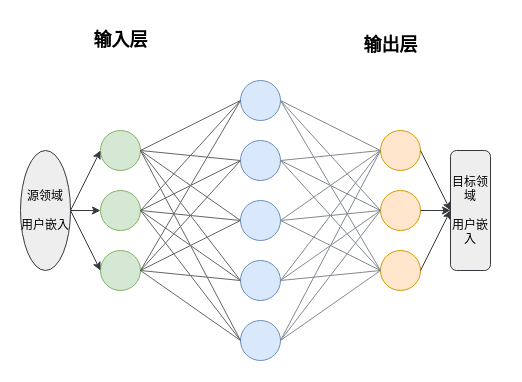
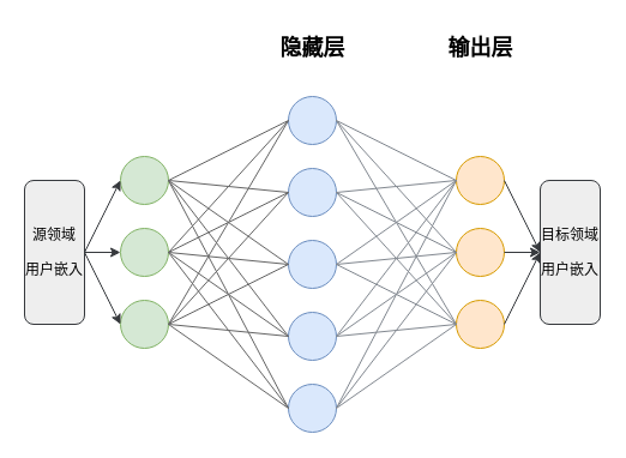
  <mxCell id="0" />
  <mxCell id="1" parent="0" />
  <mxCell id="2" value="" style="group" vertex="1" connectable="0" parent="1"><mxGeometry x="20" y="20" width="480" height="340" as="geometry" /></mxCell>
  <mxCell id="3" value="" style="group" vertex="1" connectable="0" parent="2"><mxGeometry x="60" width="360" height="340" as="geometry" /></mxCell>
  <mxCell id="4" value="" style="ellipse;whiteSpace=wrap;html=1;aspect=fixed;fillColor=#d5e8d4;strokeColor=#82b366;" vertex="1" parent="3"><mxGeometry x="20" y="110" width="40" height="40" as="geometry" /></mxCell>
  <mxCell id="5" value="" style="ellipse;whiteSpace=wrap;html=1;aspect=fixed;fillColor=#d5e8d4;strokeColor=#82b366;" vertex="1" parent="3"><mxGeometry x="20" y="230" width="40" height="40" as="geometry" /></mxCell>
  <mxCell id="6" value="" style="ellipse;whiteSpace=wrap;html=1;aspect=fixed;fillColor=#d5e8d4;strokeColor=#82b366;" vertex="1" parent="3"><mxGeometry x="20" y="170" width="40" height="40" as="geometry" /></mxCell>
- <mxCell id="7" value="&lt;b&gt;&lt;font style=&quot;font-size: 18px;&quot;&gt;输入层&lt;/font&gt;&lt;/b&gt;" style="text;html=1;align=center;verticalAlign=middle;resizable=0;points=[];autosize=1;strokeColor=none;fillColor=none;" vertex="1" parent="3"><mxGeometry width="80" height="40" as="geometry" /></mxCell>
- <mxCell id="9" value="&lt;b&gt;&lt;font style=&quot;font-size: 18px;&quot;&gt;输出层&lt;/font&gt;&lt;/b&gt;" style="text;html=1;align=center;verticalAlign=middle;resizable=0;points=[];autosize=1;strokeColor=none;fillColor=none;" vertex="1" parent="3"><mxGeometry x="270" y="5" width="80" height="40" as="geometry" /></mxCell>
+ <mxCell id="8" value="&lt;b&gt;&lt;font style=&quot;font-size: 18px;&quot;&gt;隐藏层&lt;/font&gt;&lt;/b&gt;" style="text;html=1;align=center;verticalAlign=middle;resizable=0;points=[];autosize=1;strokeColor=none;fillColor=none;" vertex="1" parent="3"><mxGeometry x="140" width="80" height="40" as="geometry" /></mxCell>
+ <mxCell id="9" value="&lt;b&gt;&lt;font style=&quot;font-size: 18px;&quot;&gt;输出层&lt;/font&gt;&lt;/b&gt;" style="text;html=1;align=center;verticalAlign=middle;resizable=0;points=[];autosize=1;strokeColor=none;fillColor=none;" vertex="1" parent="3"><mxGeometry x="280" width="80" height="40" as="geometry" /></mxCell>
  <mxCell id="10" value="" style="ellipse;whiteSpace=wrap;html=1;aspect=fixed;fillColor=#dae8fc;strokeColor=#6c8ebf;" vertex="1" parent="3"><mxGeometry x="160" y="60" width="40" height="40" as="geometry" /></mxCell>
  <mxCell id="11" value="" style="ellipse;whiteSpace=wrap;html=1;aspect=fixed;fillColor=#dae8fc;strokeColor=#6c8ebf;" vertex="1" parent="3"><mxGeometry x="160" y="120" width="40" height="40" as="geometry" /></mxCell>
  <mxCell id="12" value="" style="ellipse;whiteSpace=wrap;html=1;aspect=fixed;fillColor=#dae8fc;strokeColor=#6c8ebf;" vertex="1" parent="3"><mxGeometry x="160" y="180" width="40" height="40" as="geometry" /></mxCell>
  <mxCell id="13" value="" style="ellipse;whiteSpace=wrap;html=1;aspect=fixed;fillColor=#dae8fc;strokeColor=#6c8ebf;" vertex="1" parent="3"><mxGeometry x="160" y="240" width="40" height="40" as="geometry" /></mxCell>
  <mxCell id="14" value="" style="ellipse;whiteSpace=wrap;html=1;aspect=fixed;fillColor=#dae8fc;strokeColor=#6c8ebf;" vertex="1" parent="3"><mxGeometry x="160" y="300" width="40" height="40" as="geometry" /></mxCell>
  <mxCell id="15" value="" style="ellipse;whiteSpace=wrap;html=1;aspect=fixed;fillColor=#ffe6cc;strokeColor=#d79b00;" vertex="1" parent="3"><mxGeometry x="300" y="110" width="40" height="40" as="geometry" /></mxCell>
  <mxCell id="16" value="" style="ellipse;whiteSpace=wrap;html=1;aspect=fixed;fillColor=#ffe6cc;strokeColor=#d79b00;" vertex="1" parent="3"><mxGeometry x="300" y="230" width="40" height="40" as="geometry" /></mxCell>
  <mxCell id="17" value="" style="ellipse;whiteSpace=wrap;html=1;aspect=fixed;fillColor=#ffe6cc;strokeColor=#d79b00;" vertex="1" parent="3"><mxGeometry x="300" y="170" width="40" height="40" as="geometry" /></mxCell>
  <mxCell id="18" value="" style="endArrow=none;html=1;rounded=0;exitX=1;exitY=0.5;exitDx=0;exitDy=0;entryX=0;entryY=0.5;entryDx=0;entryDy=0;fillColor=#f5f5f5;strokeColor=#666666;" edge="1" parent="3" source="4" target="10"><mxGeometry width="50" height="50" relative="1" as="geometry"><mxPoint x="60" y="100" as="sourcePoint" /><mxPoint x="110" y="50" as="targetPoint" /></mxGeometry></mxCell>
  <mxCell id="19" value="" style="endArrow=none;html=1;rounded=0;exitX=1;exitY=0.5;exitDx=0;exitDy=0;entryX=0;entryY=0.5;entryDx=0;entryDy=0;fillColor=#f5f5f5;strokeColor=#666666;" edge="1" parent="3" source="4" target="11"><mxGeometry width="50" height="50" relative="1" as="geometry"><mxPoint x="64" y="116" as="sourcePoint" /><mxPoint x="170" y="90" as="targetPoint" /></mxGeometry></mxCell>
  <mxCell id="20" value="" style="endArrow=none;html=1;rounded=0;exitX=1;exitY=0.5;exitDx=0;exitDy=0;entryX=0;entryY=0.5;entryDx=0;entryDy=0;fillColor=#f5f5f5;strokeColor=#666666;" edge="1" parent="3" source="4" target="12"><mxGeometry width="50" height="50" relative="1" as="geometry"><mxPoint x="70" y="130" as="sourcePoint" /><mxPoint x="170" y="150" as="targetPoint" /></mxGeometry></mxCell>
  <mxCell id="21" value="" style="endArrow=none;html=1;rounded=0;exitX=1;exitY=0.5;exitDx=0;exitDy=0;entryX=0;entryY=0.5;entryDx=0;entryDy=0;fillColor=#f5f5f5;strokeColor=#666666;" edge="1" parent="3" source="4" target="13"><mxGeometry width="50" height="50" relative="1" as="geometry"><mxPoint x="70" y="130" as="sourcePoint" /><mxPoint x="170" y="210" as="targetPoint" /></mxGeometry></mxCell>
  <mxCell id="22" value="" style="endArrow=none;html=1;rounded=0;entryX=0;entryY=0.5;entryDx=0;entryDy=0;exitX=1;exitY=0.5;exitDx=0;exitDy=0;fillColor=#f5f5f5;strokeColor=#666666;" edge="1" parent="3" source="4" target="14"><mxGeometry width="50" height="50" relative="1" as="geometry"><mxPoint x="60" y="120" as="sourcePoint" /><mxPoint x="170" y="270" as="targetPoint" /></mxGeometry></mxCell>
  <mxCell id="23" value="" style="endArrow=none;html=1;rounded=0;exitX=1;exitY=0.5;exitDx=0;exitDy=0;fillColor=#f5f5f5;strokeColor=#666666;" edge="1" parent="3" source="6"><mxGeometry width="50" height="50" relative="1" as="geometry"><mxPoint x="80" y="140" as="sourcePoint" /><mxPoint x="160" y="80" as="targetPoint" /></mxGeometry></mxCell>
  <mxCell id="24" value="" style="endArrow=none;html=1;rounded=0;entryX=0;entryY=0.5;entryDx=0;entryDy=0;exitX=1;exitY=0.5;exitDx=0;exitDy=0;fillColor=#f5f5f5;strokeColor=#666666;" edge="1" parent="3" source="6" target="11"><mxGeometry width="50" height="50" relative="1" as="geometry"><mxPoint x="60" y="180" as="sourcePoint" /><mxPoint x="190" y="290" as="targetPoint" /></mxGeometry></mxCell>
  <mxCell id="25" value="" style="endArrow=none;html=1;rounded=0;entryX=0;entryY=0.5;entryDx=0;entryDy=0;exitX=1;exitY=0.5;exitDx=0;exitDy=0;fillColor=#f5f5f5;strokeColor=#666666;" edge="1" parent="3" source="6" target="12"><mxGeometry width="50" height="50" relative="1" as="geometry"><mxPoint x="70" y="190" as="sourcePoint" /><mxPoint x="170" y="150" as="targetPoint" /></mxGeometry></mxCell>
  <mxCell id="26" value="" style="endArrow=none;html=1;rounded=0;entryX=0;entryY=0.5;entryDx=0;entryDy=0;fillColor=#f5f5f5;strokeColor=#666666;" edge="1" parent="3" target="13"><mxGeometry width="50" height="50" relative="1" as="geometry"><mxPoint x="60" y="190" as="sourcePoint" /><mxPoint x="170" y="210" as="targetPoint" /></mxGeometry></mxCell>
  <mxCell id="27" value="" style="endArrow=none;html=1;rounded=0;exitX=1;exitY=0.5;exitDx=0;exitDy=0;fillColor=#f5f5f5;strokeColor=#666666;" edge="1" parent="3" source="6"><mxGeometry width="50" height="50" relative="1" as="geometry"><mxPoint x="60" y="180" as="sourcePoint" /><mxPoint x="160" y="320" as="targetPoint" /></mxGeometry></mxCell>
  <mxCell id="28" value="" style="endArrow=none;html=1;rounded=0;exitX=1;exitY=0.5;exitDx=0;exitDy=0;entryX=0;entryY=0.5;entryDx=0;entryDy=0;fillColor=#f5f5f5;strokeColor=#666666;" edge="1" parent="3" source="5" target="14"><mxGeometry width="50" height="50" relative="1" as="geometry"><mxPoint x="70" y="190" as="sourcePoint" /><mxPoint x="170" y="330" as="targetPoint" /></mxGeometry></mxCell>
  <mxCell id="29" value="" style="endArrow=none;html=1;rounded=0;exitX=1;exitY=0.5;exitDx=0;exitDy=0;entryX=0;entryY=0.5;entryDx=0;entryDy=0;fillColor=#f5f5f5;strokeColor=#666666;" edge="1" parent="3" source="5" target="13"><mxGeometry width="50" height="50" relative="1" as="geometry"><mxPoint x="70" y="250" as="sourcePoint" /><mxPoint x="170" y="330" as="targetPoint" /></mxGeometry></mxCell>
  <mxCell id="30" value="" style="endArrow=none;html=1;rounded=0;entryX=0;entryY=0.5;entryDx=0;entryDy=0;fillColor=#f5f5f5;strokeColor=#666666;" edge="1" parent="3" target="12"><mxGeometry width="50" height="50" relative="1" as="geometry"><mxPoint x="60" y="250" as="sourcePoint" /><mxPoint x="170" y="270" as="targetPoint" /></mxGeometry></mxCell>
  <mxCell id="31" value="" style="endArrow=none;html=1;rounded=0;entryX=0;entryY=0.5;entryDx=0;entryDy=0;fillColor=#f5f5f5;strokeColor=#666666;" edge="1" parent="3" target="11"><mxGeometry width="50" height="50" relative="1" as="geometry"><mxPoint x="60" y="250" as="sourcePoint" /><mxPoint x="170" y="210" as="targetPoint" /></mxGeometry></mxCell>
  <mxCell id="32" value="" style="endArrow=none;html=1;rounded=0;exitX=1;exitY=0.5;exitDx=0;exitDy=0;fillColor=#f5f5f5;strokeColor=#666666;" edge="1" parent="3" source="5"><mxGeometry width="50" height="50" relative="1" as="geometry"><mxPoint x="70" y="250" as="sourcePoint" /><mxPoint x="160" y="80" as="targetPoint" /></mxGeometry></mxCell>
  <mxCell id="33" value="" style="endArrow=none;html=1;rounded=0;entryX=0;entryY=0.5;entryDx=0;entryDy=0;fillColor=#ffcc99;strokeColor=#838991;" edge="1" parent="3"><mxGeometry width="50" height="50" relative="1" as="geometry"><mxPoint x="300" y="250" as="sourcePoint" /><mxPoint x="200" y="320" as="targetPoint" /></mxGeometry></mxCell>
  <mxCell id="34" value="" style="endArrow=none;html=1;rounded=0;entryX=0;entryY=0.5;entryDx=0;entryDy=0;fillColor=#ffcc99;strokeColor=#838991;" edge="1" parent="3"><mxGeometry width="50" height="50" relative="1" as="geometry"><mxPoint x="300" y="250" as="sourcePoint" /><mxPoint x="200" y="260" as="targetPoint" /></mxGeometry></mxCell>
  <mxCell id="35" value="" style="endArrow=none;html=1;rounded=0;entryX=0;entryY=0.5;entryDx=0;entryDy=0;fillColor=#ffcc99;strokeColor=#838991;" edge="1" parent="3"><mxGeometry width="50" height="50" relative="1" as="geometry"><mxPoint x="300" y="250" as="sourcePoint" /><mxPoint x="200" y="200" as="targetPoint" /></mxGeometry></mxCell>
  <mxCell id="36" value="" style="endArrow=none;html=1;rounded=0;entryX=0;entryY=0.5;entryDx=0;entryDy=0;fillColor=#ffcc99;strokeColor=#838991;" edge="1" parent="3"><mxGeometry width="50" height="50" relative="1" as="geometry"><mxPoint x="300" y="250" as="sourcePoint" /><mxPoint x="200" y="140" as="targetPoint" /></mxGeometry></mxCell>
  <mxCell id="37" value="" style="endArrow=none;html=1;rounded=0;entryX=0;entryY=0.5;entryDx=0;entryDy=0;fillColor=#ffcc99;strokeColor=#838991;" edge="1" parent="3"><mxGeometry width="50" height="50" relative="1" as="geometry"><mxPoint x="300" y="250" as="sourcePoint" /><mxPoint x="200" y="80" as="targetPoint" /></mxGeometry></mxCell>
  <mxCell id="38" value="" style="endArrow=none;html=1;rounded=0;fillColor=#ffcc99;strokeColor=#838991;" edge="1" parent="3"><mxGeometry width="50" height="50" relative="1" as="geometry"><mxPoint x="300" y="190" as="sourcePoint" /><mxPoint x="200" y="320" as="targetPoint" /></mxGeometry></mxCell>
  <mxCell id="39" value="" style="endArrow=none;html=1;rounded=0;entryX=0;entryY=0.5;entryDx=0;entryDy=0;fillColor=#ffcc99;strokeColor=#838991;" edge="1" parent="3"><mxGeometry width="50" height="50" relative="1" as="geometry"><mxPoint x="300" y="190" as="sourcePoint" /><mxPoint x="200" y="260" as="targetPoint" /></mxGeometry></mxCell>
  <mxCell id="40" value="" style="endArrow=none;html=1;rounded=0;entryX=0;entryY=0.5;entryDx=0;entryDy=0;fillColor=#ffcc99;strokeColor=#838991;" edge="1" parent="3"><mxGeometry width="50" height="50" relative="1" as="geometry"><mxPoint x="300" y="190" as="sourcePoint" /><mxPoint x="200" y="200" as="targetPoint" /></mxGeometry></mxCell>
  <mxCell id="41" value="" style="endArrow=none;html=1;rounded=0;entryX=0;entryY=0.5;entryDx=0;entryDy=0;fillColor=#ffcc99;strokeColor=#838991;" edge="1" parent="3"><mxGeometry width="50" height="50" relative="1" as="geometry"><mxPoint x="300" y="190" as="sourcePoint" /><mxPoint x="200" y="140" as="targetPoint" /></mxGeometry></mxCell>
  <mxCell id="42" value="" style="endArrow=none;html=1;rounded=0;fillColor=#ffcc99;strokeColor=#838991;" edge="1" parent="3"><mxGeometry width="50" height="50" relative="1" as="geometry"><mxPoint x="300" y="190" as="sourcePoint" /><mxPoint x="200" y="80" as="targetPoint" /></mxGeometry></mxCell>
  <mxCell id="43" value="" style="endArrow=none;html=1;rounded=0;entryX=0;entryY=0.5;entryDx=0;entryDy=0;fillColor=#ffcc99;strokeColor=#838991;" edge="1" parent="3"><mxGeometry width="50" height="50" relative="1" as="geometry"><mxPoint x="300" y="130" as="sourcePoint" /><mxPoint x="200" y="80" as="targetPoint" /></mxGeometry></mxCell>
  <mxCell id="44" value="" style="endArrow=none;html=1;rounded=0;entryX=0;entryY=0.5;entryDx=0;entryDy=0;fillColor=#ffcc99;strokeColor=#838991;" edge="1" parent="3"><mxGeometry width="50" height="50" relative="1" as="geometry"><mxPoint x="300" y="130" as="sourcePoint" /><mxPoint x="200" y="140" as="targetPoint" /></mxGeometry></mxCell>
  <mxCell id="45" value="" style="endArrow=none;html=1;rounded=0;entryX=0;entryY=0.5;entryDx=0;entryDy=0;fillColor=#ffcc99;strokeColor=#838991;" edge="1" parent="3"><mxGeometry width="50" height="50" relative="1" as="geometry"><mxPoint x="300" y="130" as="sourcePoint" /><mxPoint x="200" y="200" as="targetPoint" /></mxGeometry></mxCell>
  <mxCell id="46" value="" style="endArrow=none;html=1;rounded=0;entryX=0;entryY=0.5;entryDx=0;entryDy=0;fillColor=#ffcc99;strokeColor=#838991;" edge="1" parent="3"><mxGeometry width="50" height="50" relative="1" as="geometry"><mxPoint x="300" y="130" as="sourcePoint" /><mxPoint x="200" y="260" as="targetPoint" /></mxGeometry></mxCell>
  <mxCell id="47" value="" style="endArrow=none;html=1;rounded=0;fillColor=#ffcc99;strokeColor=#838991;" edge="1" parent="3"><mxGeometry width="50" height="50" relative="1" as="geometry"><mxPoint x="300" y="130" as="sourcePoint" /><mxPoint x="200" y="320" as="targetPoint" /></mxGeometry></mxCell>
- <mxCell id="48" value="源领域&lt;br&gt;&lt;br&gt;用户嵌入" style="ellipse;whiteSpace=wrap;html=1;fillColor=#eeeeee;strokeColor=#36393d;" vertex="1" parent="2"><mxGeometry y="130" width="50" height="120" as="geometry" /></mxCell>
+ <mxCell id="48" value="源领域&lt;br&gt;&lt;br&gt;用户嵌入" style="rounded=1;whiteSpace=wrap;html=1;fillColor=#eeeeee;strokeColor=#36393d;" vertex="1" parent="2"><mxGeometry y="130" width="50" height="120" as="geometry" /></mxCell>
  <mxCell id="49" value="" style="endArrow=classic;html=1;rounded=0;exitX=1;exitY=0.5;exitDx=0;exitDy=0;fillColor=#eeeeee;strokeColor=#36393d;" edge="1" parent="2" source="48"><mxGeometry width="50" height="50" relative="1" as="geometry"><mxPoint x="50" y="180" as="sourcePoint" /><mxPoint x="80" y="130" as="targetPoint" /></mxGeometry></mxCell>
  <mxCell id="50" value="" style="endArrow=classic;html=1;rounded=0;exitX=1;exitY=0.5;exitDx=0;exitDy=0;fillColor=#eeeeee;strokeColor=#36393d;" edge="1" parent="2" source="48"><mxGeometry width="50" height="50" relative="1" as="geometry"><mxPoint x="50" y="180" as="sourcePoint" /><mxPoint x="80" y="190" as="targetPoint" /></mxGeometry></mxCell>
  <mxCell id="51" value="" style="endArrow=classic;html=1;rounded=0;entryX=0;entryY=0.5;entryDx=0;entryDy=0;exitX=1;exitY=0.5;exitDx=0;exitDy=0;fillColor=#eeeeee;strokeColor=#36393d;" edge="1" parent="2" source="48" target="5"><mxGeometry width="50" height="50" relative="1" as="geometry"><mxPoint x="60" y="190" as="sourcePoint" /><mxPoint x="90" y="200" as="targetPoint" /></mxGeometry></mxCell>
- <mxCell id="52" value="目标领域&lt;br&gt;&lt;br&gt;用户嵌入" style="rounded=1;whiteSpace=wrap;html=1;fillColor=#eeeeee;strokeColor=#36393d;" vertex="1" parent="2"><mxGeometry x="430" y="130" width="40" height="120" as="geometry" /></mxCell>
+ <mxCell id="52" value="目标领域&lt;br&gt;&lt;br&gt;用户嵌入" style="rounded=1;whiteSpace=wrap;html=1;fillColor=#eeeeee;strokeColor=#36393d;" vertex="1" parent="2"><mxGeometry x="430" y="130" width="50" height="120" as="geometry" /></mxCell>
  <mxCell id="53" value="" style="endArrow=classic;html=1;rounded=0;fillColor=#eeeeee;strokeColor=#36393d;exitX=1;exitY=0.5;exitDx=0;exitDy=0;entryX=0;entryY=0.5;entryDx=0;entryDy=0;" edge="1" parent="2" source="15" target="52"><mxGeometry width="50" height="50" relative="1" as="geometry"><mxPoint x="420" y="130" as="sourcePoint" /><mxPoint x="430" y="190" as="targetPoint" /></mxGeometry></mxCell>
  <mxCell id="54" value="" style="endArrow=classic;html=1;rounded=0;exitX=1;exitY=0.5;exitDx=0;exitDy=0;fillColor=#eeeeee;strokeColor=#36393d;entryX=0;entryY=0.5;entryDx=0;entryDy=0;" edge="1" parent="2" source="17" target="52"><mxGeometry width="50" height="50" relative="1" as="geometry"><mxPoint x="440" y="200" as="sourcePoint" /><mxPoint x="400" y="170" as="targetPoint" /></mxGeometry></mxCell>
  <mxCell id="55" value="" style="endArrow=classic;html=1;rounded=0;exitX=1;exitY=0.5;exitDx=0;exitDy=0;fillColor=#eeeeee;strokeColor=#36393d;entryX=0;entryY=0.5;entryDx=0;entryDy=0;" edge="1" parent="2" source="16" target="52"><mxGeometry width="50" height="50" relative="1" as="geometry"><mxPoint x="440" y="200" as="sourcePoint" /><mxPoint x="420" y="250" as="targetPoint" /></mxGeometry></mxCell>
